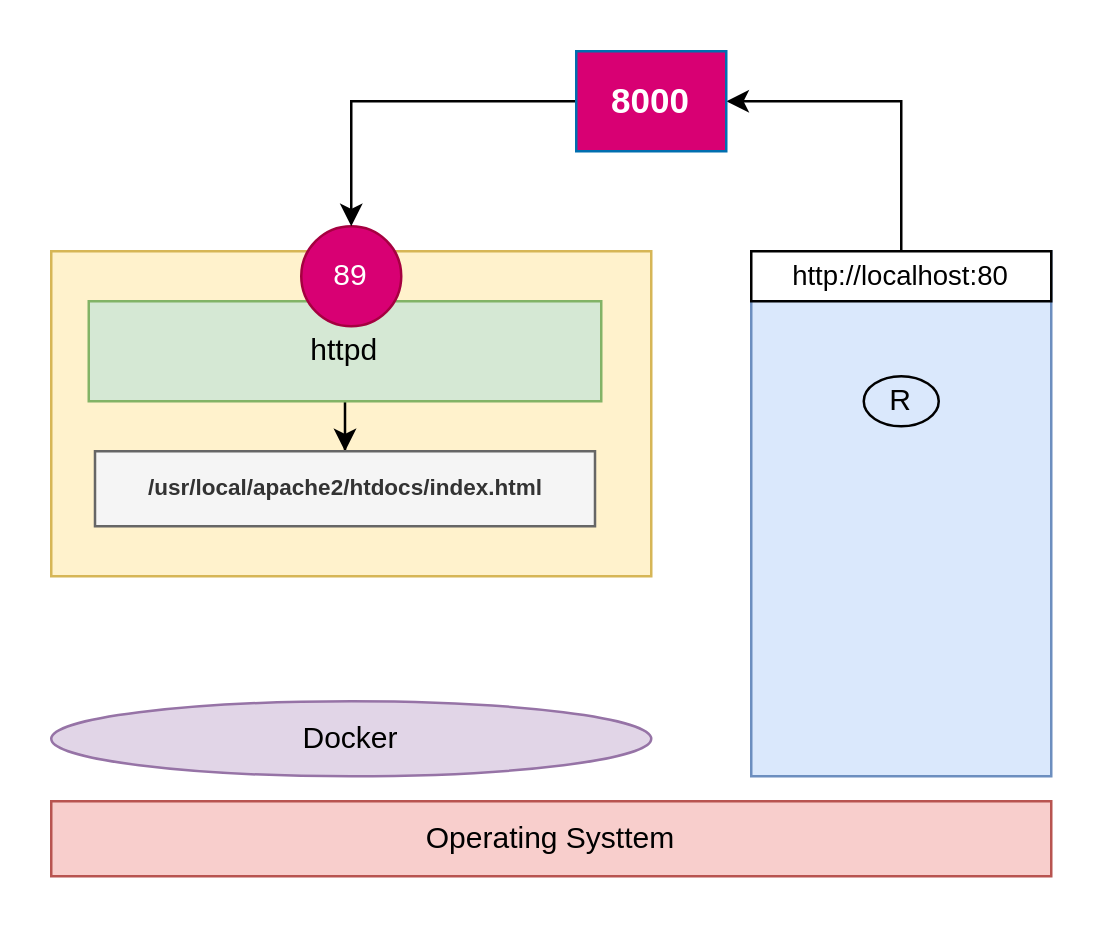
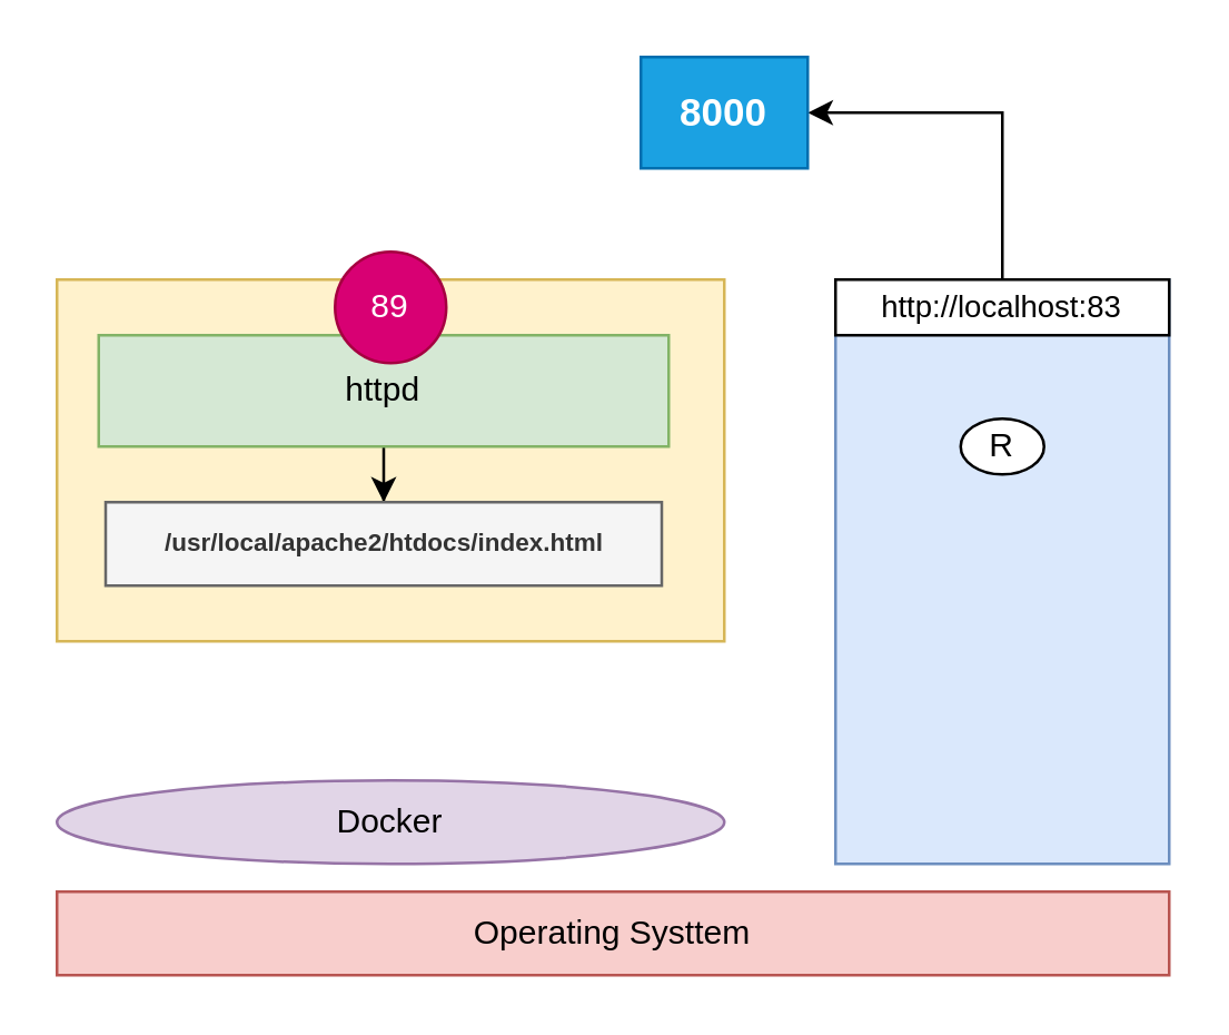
  <mxCell id="0" />
  <mxCell id="1" parent="0" />
  <mxCell id="2" value="" style="rounded=0;whiteSpace=wrap;html=1;fillColor=#fff2cc;strokeColor=#d6b656;" vertex="1" parent="1"><mxGeometry x="20" y="100" width="240" height="130" as="geometry" /></mxCell>
  <mxCell id="3" style="edgeStyle=orthogonalEdgeStyle;rounded=0;orthogonalLoop=1;jettySize=auto;html=1;" edge="1" parent="1" source="4" target="5"><mxGeometry relative="1" as="geometry" /></mxCell>
  <mxCell id="4" value="httpd" style="rounded=0;whiteSpace=wrap;html=1;fillColor=#d5e8d4;strokeColor=#82b366;" vertex="1" parent="1"><mxGeometry x="35" y="120" width="205" height="40" as="geometry" /></mxCell>
  <mxCell id="5" value="/usr/local/apache2/htdocs/index.html" style="rounded=0;whiteSpace=wrap;html=1;fillColor=#f5f5f5;fontColor=#333333;strokeColor=#666666;fontStyle=1;fontSize=9;" vertex="1" parent="1"><mxGeometry x="37.5" y="180" width="200" height="30" as="geometry" /></mxCell>
  <mxCell id="6" value="89" style="ellipse;whiteSpace=wrap;html=1;aspect=fixed;fillColor=#d80073;fontColor=#ffffff;strokeColor=#A50040;" vertex="1" parent="1"><mxGeometry x="120" y="90" width="40" height="40" as="geometry" /></mxCell>
  <mxCell id="7" style="edgeStyle=orthogonalEdgeStyle;rounded=0;orthogonalLoop=1;jettySize=auto;html=1;entryX=1;entryY=0.5;entryDx=0;entryDy=0;exitX=0.5;exitY=0;exitDx=0;exitDy=0;" edge="1" parent="1" source="8" target="10"><mxGeometry relative="1" as="geometry" /></mxCell>
  <mxCell id="8" value="" style="rounded=0;whiteSpace=wrap;html=1;fillColor=#dae8fc;strokeColor=#6c8ebf;" vertex="1" parent="1"><mxGeometry x="300" y="100" width="120" height="210" as="geometry" /></mxCell>
- <mxCell id="9" style="edgeStyle=orthogonalEdgeStyle;rounded=0;orthogonalLoop=1;jettySize=auto;html=1;entryX=0.5;entryY=0;entryDx=0;entryDy=0;" edge="1" parent="1" source="10" target="6"><mxGeometry relative="1" as="geometry" /></mxCell>
- <mxCell id="10" value="8000" style="rounded=0;whiteSpace=wrap;html=1;fillColor=#d80073;fontColor=#ffffff;strokeColor=#006EAF;fontStyle=1;fontSize=14;" vertex="1" parent="1"><mxGeometry x="230" y="20" width="60" height="40" as="geometry" /></mxCell>
- <mxCell id="11" value="http://localhost:80" style="rounded=0;whiteSpace=wrap;html=1;fontSize=11;" vertex="1" parent="1"><mxGeometry x="300" y="100" width="120" height="20" as="geometry" /></mxCell>
- <mxCell id="12" value="R" style="ellipse;whiteSpace=wrap;html=1;fillColor=#dae8fc;" vertex="1" parent="1"><mxGeometry x="345" y="150" width="30" height="20" as="geometry" /></mxCell>
+ <mxCell id="10" value="8000" style="rounded=0;whiteSpace=wrap;html=1;fillColor=#1ba1e2;fontColor=#ffffff;strokeColor=#006EAF;fontStyle=1;fontSize=14;" vertex="1" parent="1"><mxGeometry x="230" y="20" width="60" height="40" as="geometry" /></mxCell>
+ <mxCell id="11" value="http://localhost:83" style="rounded=0;whiteSpace=wrap;html=1;fontSize=11;" vertex="1" parent="1"><mxGeometry x="300" y="100" width="120" height="20" as="geometry" /></mxCell>
+ <mxCell id="12" value="R" style="ellipse;whiteSpace=wrap;html=1;" vertex="1" parent="1"><mxGeometry x="345" y="150" width="30" height="20" as="geometry" /></mxCell>
  <mxCell id="13" value="Operating Systtem" style="rounded=0;whiteSpace=wrap;html=1;fillColor=#f8cecc;strokeColor=#b85450;" vertex="1" parent="1"><mxGeometry x="20" y="320" width="400" height="30" as="geometry" /></mxCell>
  <mxCell id="14" value="Docker" style="ellipse;whiteSpace=wrap;html=1;fillColor=#e1d5e7;strokeColor=#9673a6;" vertex="1" parent="1"><mxGeometry x="20" y="280" width="240" height="30" as="geometry" /></mxCell>
